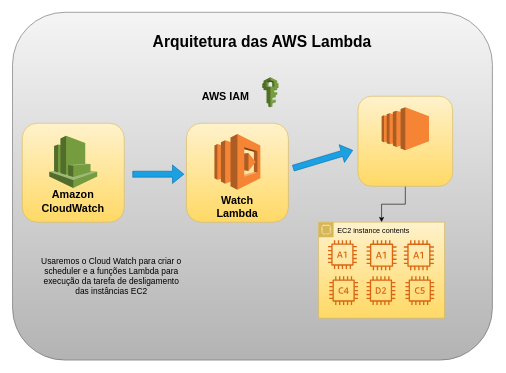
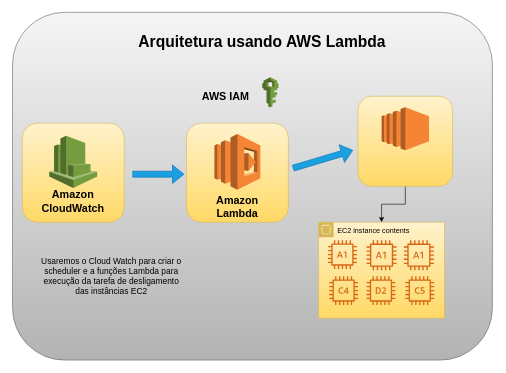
  <mxCell id="0" />
  <mxCell id="1" parent="0" />
  <mxCell id="2" value="" style="rounded=1;whiteSpace=wrap;html=1;fillColor=#f5f5f5;strokeColor=#666666;gradientColor=#b3b3b3;" vertex="1" parent="1"><mxGeometry x="20" y="20" width="800.25" height="580" as="geometry" /></mxCell>
  <mxCell id="3" value="" style="rounded=1;whiteSpace=wrap;html=1;gradientColor=#ffd966;fillColor=#fff2cc;strokeColor=#d6b656;" vertex="1" parent="1"><mxGeometry x="36.25" y="205" width="170" height="165" as="geometry" /></mxCell>
  <mxCell id="4" value="" style="rounded=1;whiteSpace=wrap;html=1;gradientColor=#ffd966;fillColor=#fff2cc;strokeColor=#d6b656;" vertex="1" parent="1"><mxGeometry x="310" y="205" width="170" height="165" as="geometry" /></mxCell>
  <mxCell id="5" style="edgeStyle=orthogonalEdgeStyle;rounded=0;orthogonalLoop=1;jettySize=auto;html=1;entryX=0.5;entryY=0;entryDx=0;entryDy=0;" edge="1" parent="1" source="6" target="10"><mxGeometry relative="1" as="geometry" /></mxCell>
  <mxCell id="6" value="" style="rounded=1;whiteSpace=wrap;html=1;fillColor=#fff2cc;strokeColor=#d6b656;gradientColor=#ffd966;" vertex="1" parent="1"><mxGeometry x="596.13" y="160" width="157.75" height="150" as="geometry" /></mxCell>
  <mxCell id="7" value="" style="outlineConnect=0;dashed=0;verticalLabelPosition=bottom;verticalAlign=top;align=center;html=1;shape=mxgraph.aws3.cloudwatch;fillColor=#759C3E;gradientColor=none;" vertex="1" parent="1"><mxGeometry x="81.25" y="226" width="80" height="87" as="geometry" /></mxCell>
  <mxCell id="8" value="" style="outlineConnect=0;dashed=0;verticalLabelPosition=bottom;verticalAlign=top;align=center;html=1;shape=mxgraph.aws3.lambda;fillColor=#F58534;gradientColor=none;" vertex="1" parent="1"><mxGeometry x="356.75" y="223" width="76.5" height="93" as="geometry" /></mxCell>
  <mxCell id="9" value="" style="outlineConnect=0;dashed=0;verticalLabelPosition=bottom;verticalAlign=top;align=center;html=1;shape=mxgraph.aws3.ec2;fillColor=#F58534;gradientColor=none;" vertex="1" parent="1"><mxGeometry x="635.51" y="178.5" width="79" height="71.5" as="geometry" /></mxCell>
  <mxCell id="10" value="EC2 instance contents" style="points=[[0,0],[0.25,0],[0.5,0],[0.75,0],[1,0],[1,0.25],[1,0.5],[1,0.75],[1,1],[0.75,1],[0.5,1],[0.25,1],[0,1],[0,0.75],[0,0.5],[0,0.25]];outlineConnect=0;gradientColor=#ffd966;html=1;whiteSpace=wrap;fontSize=12;fontStyle=0;shape=mxgraph.aws4.group;grIcon=mxgraph.aws4.group_ec2_instance_contents;strokeColor=#d6b656;fillColor=#fff2cc;verticalAlign=top;align=left;spacingLeft=30;dashed=0;" vertex="1" parent="1"><mxGeometry x="530.39" y="370" width="210" height="160" as="geometry" /></mxCell>
  <mxCell id="11" value="" style="outlineConnect=0;fontColor=#232F3E;gradientColor=none;fillColor=#D86613;strokeColor=none;dashed=0;verticalLabelPosition=bottom;verticalAlign=top;align=center;html=1;fontSize=12;fontStyle=0;aspect=fixed;pointerEvents=1;shape=mxgraph.aws4.a1_instance;" vertex="1" parent="1"><mxGeometry x="546.14" y="400" width="48" height="48" as="geometry" /></mxCell>
  <mxCell id="12" value="" style="outlineConnect=0;fontColor=#232F3E;gradientColor=none;fillColor=#D86613;strokeColor=none;dashed=0;verticalLabelPosition=bottom;verticalAlign=top;align=center;html=1;fontSize=12;fontStyle=0;aspect=fixed;pointerEvents=1;shape=mxgraph.aws4.c4_instance;" vertex="1" parent="1"><mxGeometry x="548.14" y="460" width="48" height="48" as="geometry" /></mxCell>
  <mxCell id="13" value="" style="outlineConnect=0;fontColor=#232F3E;gradientColor=none;fillColor=#D86613;strokeColor=none;dashed=0;verticalLabelPosition=bottom;verticalAlign=top;align=center;html=1;fontSize=12;fontStyle=0;aspect=fixed;pointerEvents=1;shape=mxgraph.aws4.d2_instance;" vertex="1" parent="1"><mxGeometry x="610.39" y="460" width="48" height="48" as="geometry" /></mxCell>
  <mxCell id="14" value="" style="outlineConnect=0;fontColor=#232F3E;gradientColor=none;fillColor=#D86613;strokeColor=none;dashed=0;verticalLabelPosition=bottom;verticalAlign=top;align=center;html=1;fontSize=12;fontStyle=0;aspect=fixed;pointerEvents=1;shape=mxgraph.aws4.a1_instance;" vertex="1" parent="1"><mxGeometry x="610.39" y="400" width="50" height="50" as="geometry" /></mxCell>
  <mxCell id="15" value="" style="outlineConnect=0;fontColor=#232F3E;gradientColor=none;fillColor=#D86613;strokeColor=none;dashed=0;verticalLabelPosition=bottom;verticalAlign=top;align=center;html=1;fontSize=12;fontStyle=0;aspect=fixed;pointerEvents=1;shape=mxgraph.aws4.a1_instance;" vertex="1" parent="1"><mxGeometry x="672.64" y="400" width="50" height="50" as="geometry" /></mxCell>
  <mxCell id="16" value="" style="outlineConnect=0;fontColor=#232F3E;gradientColor=none;fillColor=#D86613;strokeColor=none;dashed=0;verticalLabelPosition=bottom;verticalAlign=top;align=center;html=1;fontSize=12;fontStyle=0;aspect=fixed;pointerEvents=1;shape=mxgraph.aws4.c5_instance;" vertex="1" parent="1"><mxGeometry x="675.14" y="460" width="48" height="48" as="geometry" /></mxCell>
  <mxCell id="17" value="" style="shape=flexArrow;endArrow=classic;html=1;fillColor=#1ba1e2;strokeColor=#006EAF;" edge="1" parent="1"><mxGeometry width="50" height="50" relative="1" as="geometry"><mxPoint x="487.75" y="280" as="sourcePoint" /><mxPoint x="587.75" y="250" as="targetPoint" /></mxGeometry></mxCell>
  <mxCell id="18" value="" style="shape=flexArrow;endArrow=classic;html=1;fillColor=#1ba1e2;strokeColor=#006EAF;" edge="1" parent="1"><mxGeometry width="50" height="50" relative="1" as="geometry"><mxPoint x="220" y="290" as="sourcePoint" /><mxPoint x="306.25" y="290" as="targetPoint" /></mxGeometry></mxCell>
- <mxCell id="19" value="&lt;font style=&quot;font-size: 18px&quot;&gt;&lt;b&gt;Watch Lambda&lt;/b&gt;&lt;/font&gt;" style="text;html=1;strokeColor=none;fillColor=none;align=center;verticalAlign=middle;whiteSpace=wrap;rounded=0;" vertex="1" parent="1"><mxGeometry x="335" y="330" width="120" height="30" as="geometry" /></mxCell>
+ <mxCell id="19" value="&lt;font style=&quot;font-size: 18px&quot;&gt;&lt;b&gt;Amazon Lambda&lt;/b&gt;&lt;/font&gt;" style="text;html=1;strokeColor=none;fillColor=none;align=center;verticalAlign=middle;whiteSpace=wrap;rounded=0;" vertex="1" parent="1"><mxGeometry x="335" y="330" width="120" height="30" as="geometry" /></mxCell>
  <mxCell id="20" value="&lt;font style=&quot;font-size: 18px&quot;&gt;&lt;b&gt;Amazon CloudWatch&lt;/b&gt;&lt;/font&gt;" style="text;html=1;strokeColor=none;fillColor=none;align=center;verticalAlign=middle;whiteSpace=wrap;rounded=0;" vertex="1" parent="1"><mxGeometry x="51.25" y="320.5" width="140" height="30" as="geometry" /></mxCell>
  <mxCell id="21" value="" style="outlineConnect=0;dashed=0;verticalLabelPosition=bottom;verticalAlign=top;align=center;html=1;shape=mxgraph.aws3.iam;fillColor=#759C3E;gradientColor=none;" vertex="1" parent="1"><mxGeometry x="436.5" y="128.5" width="27" height="50" as="geometry" /></mxCell>
  <mxCell id="22" value="&lt;font style=&quot;font-size: 18px&quot;&gt;&lt;b&gt;AWS IAM&lt;/b&gt;&lt;/font&gt;" style="text;html=1;strokeColor=none;fillColor=none;align=center;verticalAlign=middle;whiteSpace=wrap;rounded=0;" vertex="1" parent="1"><mxGeometry x="327" y="150" width="97" height="20" as="geometry" /></mxCell>
- <mxCell id="23" value="&lt;font size=&quot;1&quot;&gt;&lt;b style=&quot;font-size: 26px&quot;&gt;Arquitetura das AWS Lambda&amp;nbsp;&lt;/b&gt;&lt;/font&gt;" style="text;html=1;strokeColor=none;fillColor=none;align=center;verticalAlign=middle;whiteSpace=wrap;rounded=0;" vertex="1" parent="1"><mxGeometry x="180" y="50" width="520" height="40" as="geometry" /></mxCell>
+ <mxCell id="23" value="&lt;font size=&quot;1&quot;&gt;&lt;b style=&quot;font-size: 26px&quot;&gt;Arquitetura usando AWS Lambda&amp;nbsp;&lt;/b&gt;&lt;/font&gt;" style="text;html=1;strokeColor=none;fillColor=none;align=center;verticalAlign=middle;whiteSpace=wrap;rounded=0;" vertex="1" parent="1"><mxGeometry x="180" y="50" width="520" height="40" as="geometry" /></mxCell>
  <mxCell id="24" value="&lt;font style=&quot;font-size: 14px&quot;&gt;Usaremos o Cloud Watch para criar o scheduler e a funções Lambda para execução da tarefa de desligamento das instâncias EC2&lt;/font&gt;" style="text;html=1;strokeColor=none;fillColor=none;align=center;verticalAlign=middle;whiteSpace=wrap;rounded=0;" vertex="1" parent="1"><mxGeometry x="60" y="420" width="250" height="80" as="geometry" /></mxCell>
